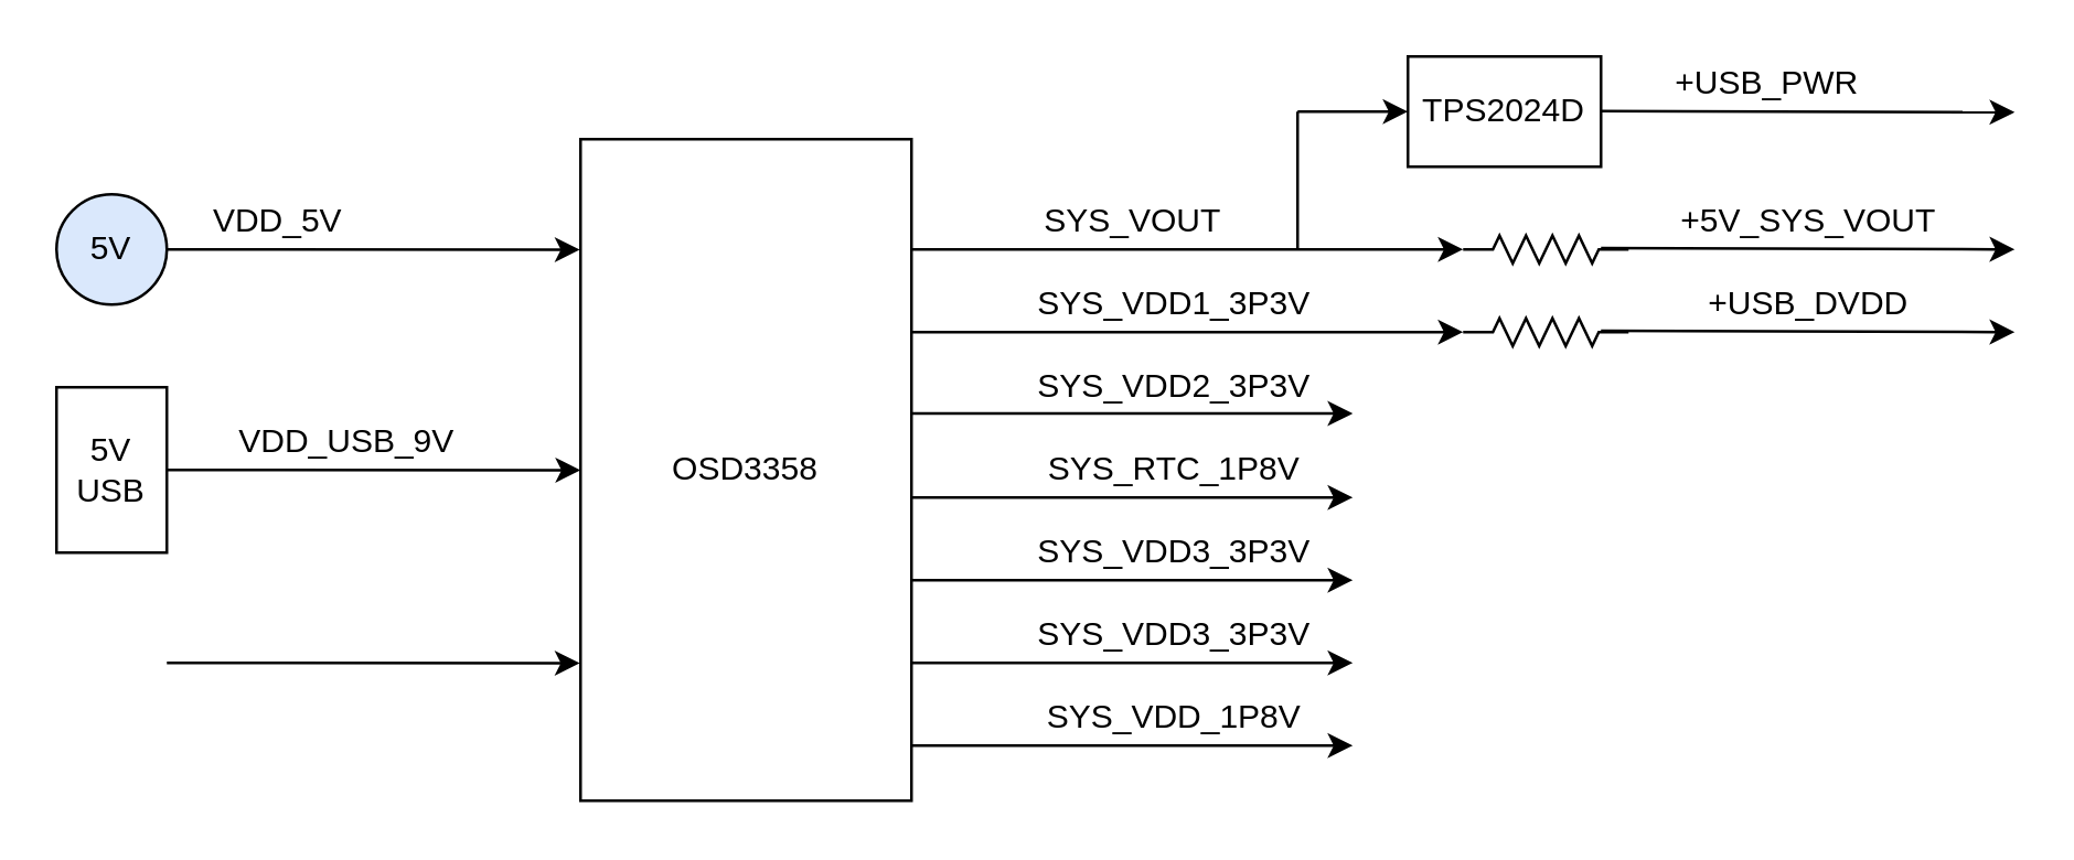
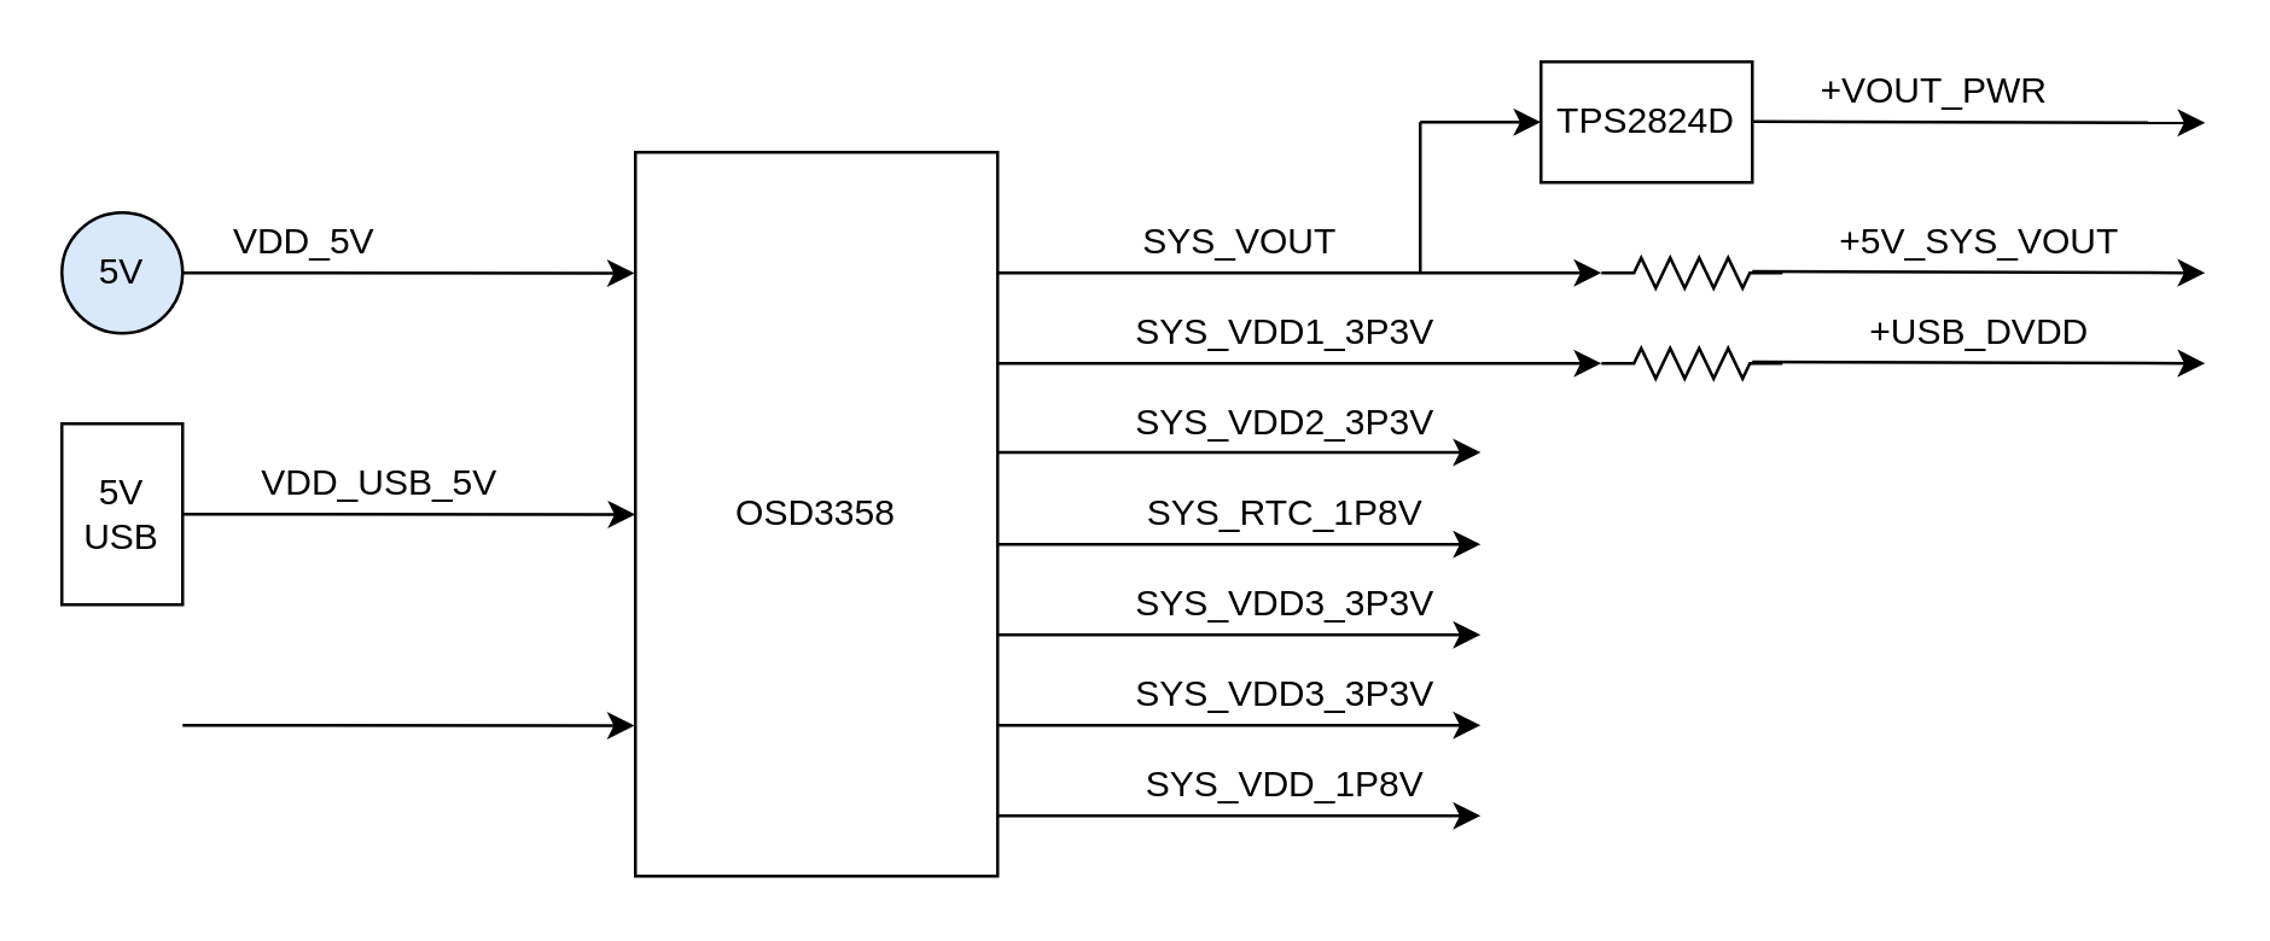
  <mxCell id="0" />
  <mxCell id="1" parent="0" />
  <mxCell id="2" value="" style="endArrow=classic;html=1;entryX=-0.002;entryY=0.167;entryDx=0;entryDy=0;entryPerimeter=0;" edge="1" parent="1" target="4"><mxGeometry width="50" height="50" relative="1" as="geometry"><mxPoint x="60" y="90" as="sourcePoint" /><mxPoint x="170" y="90" as="targetPoint" /></mxGeometry></mxCell>
  <mxCell id="3" value="5V" style="ellipse;whiteSpace=wrap;html=1;aspect=fixed;fillColor=#dae8fc;" vertex="1" parent="1"><mxGeometry x="20" y="70" width="40" height="40" as="geometry" /></mxCell>
  <mxCell id="4" value="OSD3358" style="rounded=0;whiteSpace=wrap;html=1;" vertex="1" parent="1"><mxGeometry x="210" y="50" width="120" height="240" as="geometry" /></mxCell>
  <mxCell id="5" value="VDD_5V" style="text;html=1;align=center;verticalAlign=middle;resizable=0;points=[];autosize=1;strokeColor=none;" vertex="1" parent="1"><mxGeometry x="70" y="70" width="60" height="20" as="geometry" /></mxCell>
  <mxCell id="6" value="" style="endArrow=classic;html=1;entryX=-0.002;entryY=0.167;entryDx=0;entryDy=0;entryPerimeter=0;" edge="1" parent="1"><mxGeometry width="50" height="50" relative="1" as="geometry"><mxPoint x="60.24" y="170" as="sourcePoint" /><mxPoint x="210" y="170.08" as="targetPoint" /></mxGeometry></mxCell>
- <mxCell id="7" value="VDD_USB_9V" style="text;html=1;align=center;verticalAlign=middle;resizable=0;points=[];autosize=1;strokeColor=none;" vertex="1" parent="1"><mxGeometry x="80" y="150" width="90" height="20" as="geometry" /></mxCell>
+ <mxCell id="7" value="VDD_USB_5V" style="text;html=1;align=center;verticalAlign=middle;resizable=0;points=[];autosize=1;strokeColor=none;" vertex="1" parent="1"><mxGeometry x="80" y="150" width="90" height="20" as="geometry" /></mxCell>
  <mxCell id="8" value="5V&lt;br&gt;USB" style="rounded=0;whiteSpace=wrap;html=1;" vertex="1" parent="1"><mxGeometry x="20" y="140" width="40" height="60" as="geometry" /></mxCell>
  <mxCell id="9" value="" style="endArrow=classic;html=1;entryX=-0.002;entryY=0.167;entryDx=0;entryDy=0;entryPerimeter=0;" edge="1" parent="1"><mxGeometry width="50" height="50" relative="1" as="geometry"><mxPoint x="60" y="240" as="sourcePoint" /><mxPoint x="209.76" y="240.08" as="targetPoint" /></mxGeometry></mxCell>
  <mxCell id="10" value="" style="endArrow=classic;html=1;" edge="1" parent="1"><mxGeometry width="50" height="50" relative="1" as="geometry"><mxPoint x="330" y="90" as="sourcePoint" /><mxPoint x="530" y="90" as="targetPoint" /></mxGeometry></mxCell>
  <mxCell id="11" value="SYS_VOUT" style="text;html=1;align=center;verticalAlign=middle;resizable=0;points=[];autosize=1;strokeColor=none;fontSize=12;" vertex="1" parent="1"><mxGeometry x="370" y="70" width="80" height="20" as="geometry" /></mxCell>
  <mxCell id="12" value="SYS_VDD1_3P3V" style="text;html=1;align=center;verticalAlign=middle;resizable=0;points=[];autosize=1;strokeColor=none;fontSize=12;" vertex="1" parent="1"><mxGeometry x="370" y="100" width="110" height="20" as="geometry" /></mxCell>
  <mxCell id="13" value="SYS_VDD2_3P3V" style="text;html=1;align=center;verticalAlign=middle;resizable=0;points=[];autosize=1;strokeColor=none;fontSize=12;" vertex="1" parent="1"><mxGeometry x="370" y="130" width="110" height="20" as="geometry" /></mxCell>
  <mxCell id="14" value="SYS_RTC_1P8V" style="text;html=1;align=center;verticalAlign=middle;resizable=0;points=[];autosize=1;strokeColor=none;fontSize=12;" vertex="1" parent="1"><mxGeometry x="370" y="160" width="110" height="20" as="geometry" /></mxCell>
  <mxCell id="15" value="SYS_VDD3_3P3V" style="text;html=1;align=center;verticalAlign=middle;resizable=0;points=[];autosize=1;strokeColor=none;fontSize=12;" vertex="1" parent="1"><mxGeometry x="370" y="190" width="110" height="20" as="geometry" /></mxCell>
  <mxCell id="16" value="SYS_VDD3_3P3V" style="text;html=1;align=center;verticalAlign=middle;resizable=0;points=[];autosize=1;strokeColor=none;fontSize=12;" vertex="1" parent="1"><mxGeometry x="370" y="220" width="110" height="20" as="geometry" /></mxCell>
  <mxCell id="17" value="SYS_VDD_1P8V" style="text;html=1;align=center;verticalAlign=middle;resizable=0;points=[];autosize=1;strokeColor=none;fontSize=12;" vertex="1" parent="1"><mxGeometry x="370" y="250" width="110" height="20" as="geometry" /></mxCell>
  <mxCell id="18" value="+5V_SYS_VOUT" style="text;html=1;align=center;verticalAlign=middle;resizable=0;points=[];autosize=1;strokeColor=none;fontSize=12;" vertex="1" parent="1"><mxGeometry x="600" y="70" width="110" height="20" as="geometry" /></mxCell>
  <mxCell id="19" value="" style="endArrow=classic;html=1;" edge="1" parent="1"><mxGeometry width="50" height="50" relative="1" as="geometry"><mxPoint x="330" y="120" as="sourcePoint" /><mxPoint x="530" y="120" as="targetPoint" /></mxGeometry></mxCell>
  <mxCell id="20" value="" style="endArrow=classic;html=1;" edge="1" parent="1"><mxGeometry width="50" height="50" relative="1" as="geometry"><mxPoint x="330" y="149.52" as="sourcePoint" /><mxPoint x="490" y="149.52" as="targetPoint" /></mxGeometry></mxCell>
  <mxCell id="21" value="" style="endArrow=classic;html=1;" edge="1" parent="1"><mxGeometry width="50" height="50" relative="1" as="geometry"><mxPoint x="330" y="180" as="sourcePoint" /><mxPoint x="490" y="180" as="targetPoint" /></mxGeometry></mxCell>
  <mxCell id="22" value="" style="endArrow=classic;html=1;" edge="1" parent="1"><mxGeometry width="50" height="50" relative="1" as="geometry"><mxPoint x="330" y="210" as="sourcePoint" /><mxPoint x="490" y="210" as="targetPoint" /></mxGeometry></mxCell>
  <mxCell id="23" value="" style="endArrow=classic;html=1;" edge="1" parent="1"><mxGeometry width="50" height="50" relative="1" as="geometry"><mxPoint x="330" y="240" as="sourcePoint" /><mxPoint x="490" y="240" as="targetPoint" /></mxGeometry></mxCell>
  <mxCell id="24" value="" style="endArrow=classic;html=1;" edge="1" parent="1"><mxGeometry width="50" height="50" relative="1" as="geometry"><mxPoint x="330" y="270" as="sourcePoint" /><mxPoint x="490" y="270" as="targetPoint" /></mxGeometry></mxCell>
  <mxCell id="25" value="" style="pointerEvents=1;verticalLabelPosition=bottom;shadow=0;dashed=0;align=center;html=1;verticalAlign=top;shape=mxgraph.electrical.resistors.resistor_2;fontSize=12;" vertex="1" parent="1"><mxGeometry x="530" y="85" width="60" height="10" as="geometry" /></mxCell>
  <mxCell id="26" value="" style="endArrow=classic;html=1;" edge="1" parent="1"><mxGeometry width="50" height="50" relative="1" as="geometry"><mxPoint x="580" y="89.52" as="sourcePoint" /><mxPoint x="730" y="90" as="targetPoint" /></mxGeometry></mxCell>
  <mxCell id="27" value="" style="endArrow=classic;html=1;" edge="1" parent="1"><mxGeometry width="50" height="50" relative="1" as="geometry"><mxPoint x="580" y="39.76" as="sourcePoint" /><mxPoint x="730" y="40.24" as="targetPoint" /></mxGeometry></mxCell>
- <mxCell id="28" value="TPS2024D" style="rounded=0;whiteSpace=wrap;html=1;fontSize=12;" vertex="1" parent="1"><mxGeometry x="510" y="20" width="70" height="40" as="geometry" /></mxCell>
+ <mxCell id="28" value="TPS2824D" style="rounded=0;whiteSpace=wrap;html=1;fontSize=12;" vertex="1" parent="1"><mxGeometry x="510" y="20" width="70" height="40" as="geometry" /></mxCell>
  <mxCell id="29" value="" style="endArrow=none;html=1;fontSize=12;" edge="1" parent="1"><mxGeometry width="50" height="50" relative="1" as="geometry"><mxPoint x="470" y="90" as="sourcePoint" /><mxPoint x="470" y="40" as="targetPoint" /></mxGeometry></mxCell>
  <mxCell id="30" value="" style="endArrow=classic;html=1;fontSize=12;" edge="1" parent="1"><mxGeometry width="50" height="50" relative="1" as="geometry"><mxPoint x="470" y="40" as="sourcePoint" /><mxPoint x="510" y="40" as="targetPoint" /></mxGeometry></mxCell>
- <mxCell id="31" value="+USB_PWR" style="text;html=1;align=center;verticalAlign=middle;resizable=0;points=[];autosize=1;strokeColor=none;fontSize=12;" vertex="1" parent="1"><mxGeometry x="600" y="20" width="80" height="20" as="geometry" /></mxCell>
+ <mxCell id="31" value="+VOUT_PWR" style="text;html=1;align=center;verticalAlign=middle;resizable=0;points=[];autosize=1;strokeColor=none;fontSize=12;" vertex="1" parent="1"><mxGeometry x="600" y="20" width="80" height="20" as="geometry" /></mxCell>
  <mxCell id="32" value="+USB_DVDD" style="text;html=1;align=center;verticalAlign=middle;resizable=0;points=[];autosize=1;strokeColor=none;fontSize=12;" vertex="1" parent="1"><mxGeometry x="610" y="100" width="90" height="20" as="geometry" /></mxCell>
  <mxCell id="33" value="" style="pointerEvents=1;verticalLabelPosition=bottom;shadow=0;dashed=0;align=center;html=1;verticalAlign=top;shape=mxgraph.electrical.resistors.resistor_2;fontSize=12;" vertex="1" parent="1"><mxGeometry x="530" y="115" width="60" height="10" as="geometry" /></mxCell>
  <mxCell id="34" value="" style="endArrow=classic;html=1;" edge="1" parent="1"><mxGeometry width="50" height="50" relative="1" as="geometry"><mxPoint x="580" y="119.52" as="sourcePoint" /><mxPoint x="730" y="120" as="targetPoint" /></mxGeometry></mxCell>
